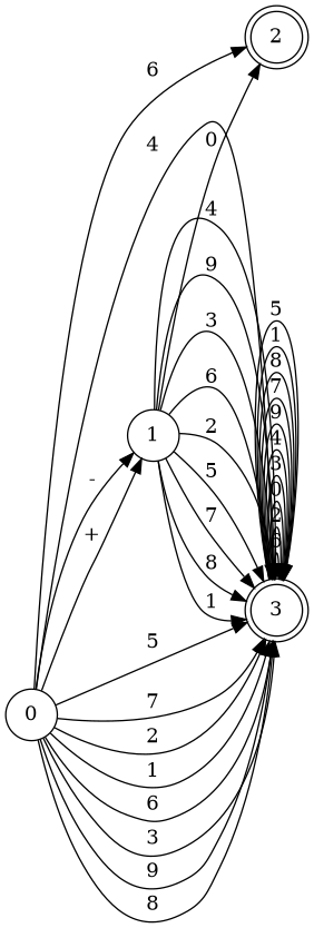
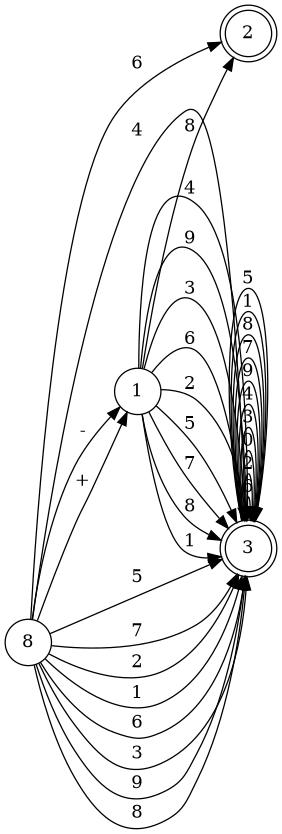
  digraph {
    rankdir=LR
    node [shape=circle]
-   n1 [label=0]
+   n1 [label=8]
    n2 [label=1]
    n3 [label=2 shape=doublecircle]
    n4 [label=3 shape=doublecircle]
    n1 -> n2 [label="-"]
    n1 -> n2 [label="+"]
    n1 -> n3 [label=6]
    n1 -> n4 [label=7]
    n1 -> n4 [label=2]
    n1 -> n4 [label=1]
    n1 -> n4 [label=6]
    n1 -> n4 [label=3]
    n1 -> n4 [label=9]
    n1 -> n4 [label=8]
    n1 -> n4 [label=4]
    n1 -> n4 [label=5]
-   n2 -> n3 [label=0]
+   n2 -> n3 [label=8]
    n2 -> n4 [label=4]
    n2 -> n4 [label=9]
    n2 -> n4 [label=3]
    n2 -> n4 [label=6]
    n2 -> n4 [label=2]
    n2 -> n4 [label=5]
    n2 -> n4 [label=7]
    n2 -> n4 [label=8]
    n2 -> n4 [label=1]
    n4 -> n4 [label=6]
    n4 -> n4 [label=2]
    n4 -> n4 [label=0]
    n4 -> n4 [label=3]
    n4 -> n4 [label=4]
    n4 -> n4 [label=9]
    n4 -> n4 [label=7]
    n4 -> n4 [label=8]
    n4 -> n4 [label=1]
    n4 -> n4 [label=5]
  }
